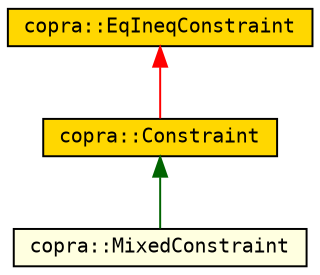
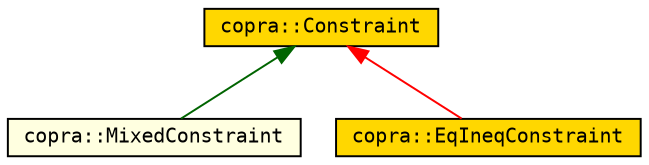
  digraph {
    fontname="DejaVu Sans Mono"
    node [color=black fillcolor=gold fontname="DejaVu Sans Mono" fontsize=10 shape=record style=filled]
    edge [dir=back fontname="DejaVu Sans Mono" fontsize=10 labelfontname=Helvetica labelfontsize=10 style=solid]
    n1 [fillcolor=lightyellow fontcolor=black height=0.2 label="copra::MixedConstraint" width=0.4]
    n2 [height=0.2 label="copra::EqIneqConstraint" width=0.4]
    n3 [height=0.2 label="copra::Constraint" width=0.4]
    n3 -> n1 [color=darkgreen]
-   n2 -> n3 [color=red]
+   n3 -> n2 [color=red]
  }
